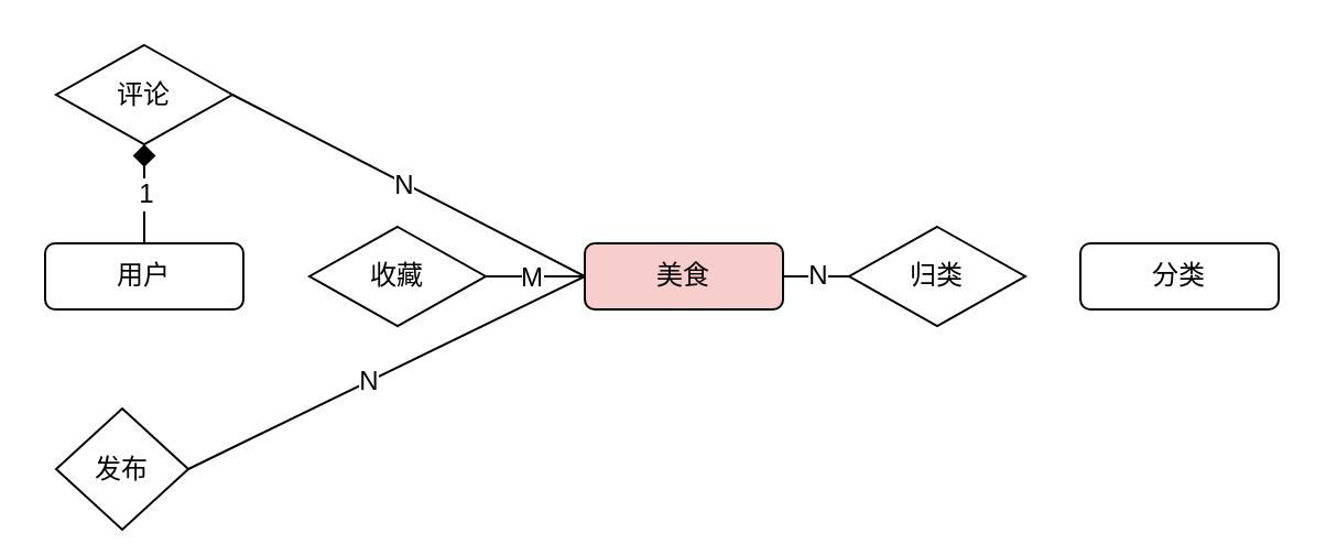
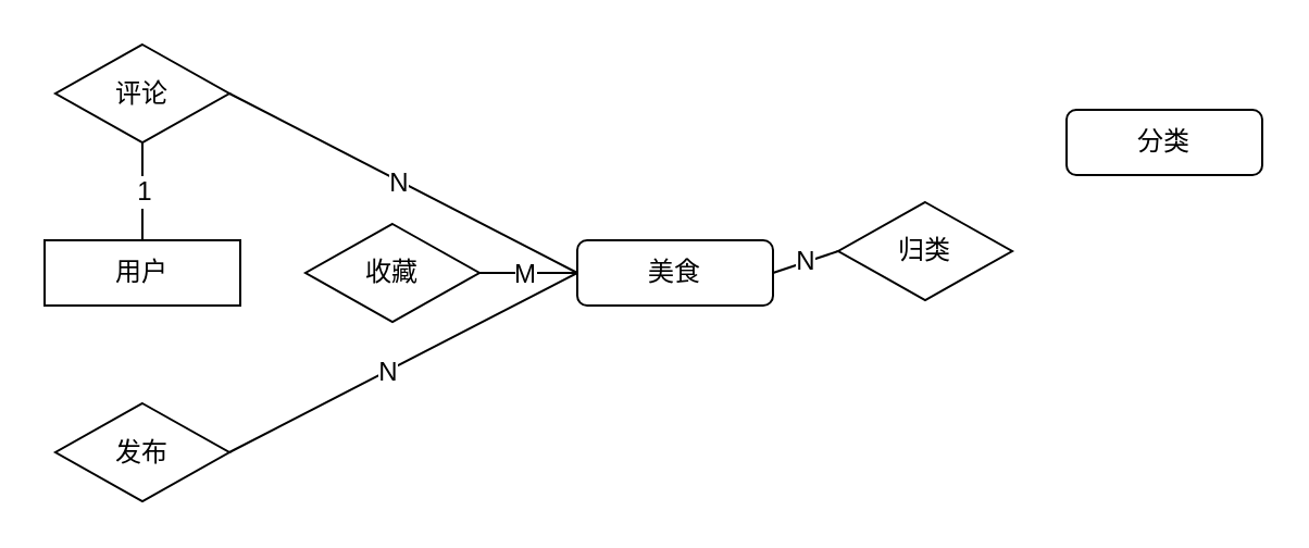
  <mxCell id="0" />
  <mxCell id="1" parent="0" />
- <mxCell id="2" value="用户" style="rounded=1;whiteSpace=wrap;html=1;" parent="1" vertex="1"><mxGeometry x="20" y="110" width="90" height="30" as="geometry" /></mxCell>
- <mxCell id="3" value="美食" style="rounded=1;whiteSpace=wrap;html=1;fillColor=#f8cecc;" parent="1" vertex="1"><mxGeometry x="265" y="110" width="90" height="30" as="geometry" /></mxCell>
+ <mxCell id="2" value="用户" style="whiteSpace=wrap;html=1;rounded=0;" parent="1" vertex="1"><mxGeometry x="20" y="110" width="90" height="30" as="geometry" /></mxCell>
+ <mxCell id="3" value="美食" style="rounded=1;whiteSpace=wrap;html=1;" parent="1" vertex="1"><mxGeometry x="265" y="110" width="90" height="30" as="geometry" /></mxCell>
  <mxCell id="4" value="收藏" style="rhombus;whiteSpace=wrap;html=1;" parent="1" vertex="1"><mxGeometry x="140" y="102.5" width="80" height="45" as="geometry" /></mxCell>
  <mxCell id="5" value="" style="endArrow=none;html=1;rounded=0;fontSize=12;startSize=8;endSize=8;curved=1;exitX=1;exitY=0.5;exitDx=0;exitDy=0;entryX=0;entryY=0.5;entryDx=0;entryDy=0;" parent="1" source="4" target="3" edge="1"><mxGeometry width="50" height="50" relative="1" as="geometry"><mxPoint x="275" y="265" as="sourcePoint" /><mxPoint x="245" y="125" as="targetPoint" /></mxGeometry></mxCell>
  <mxCell id="6" value="M" style="edgeLabel;html=1;align=center;verticalAlign=middle;resizable=0;points=[];fontSize=12;" parent="5" vertex="1" connectable="0"><mxGeometry x="-0.12" relative="1" as="geometry"><mxPoint as="offset" /></mxGeometry></mxCell>
  <mxCell id="7" value="评论" style="rhombus;whiteSpace=wrap;html=1;" parent="1" vertex="1"><mxGeometry x="25" y="20" width="80" height="45" as="geometry" /></mxCell>
- <mxCell id="8" value="" style="endArrow=diamond;html=1;rounded=0;fontSize=12;startSize=8;endSize=8;curved=1;entryX=0.5;entryY=1;entryDx=0;entryDy=0;exitX=0.5;exitY=0;exitDx=0;exitDy=0;" parent="1" source="2" target="7" edge="1"><mxGeometry width="50" height="50" relative="1" as="geometry"><mxPoint x="275" y="265" as="sourcePoint" /><mxPoint x="325" y="215" as="targetPoint" /></mxGeometry></mxCell>
+ <mxCell id="8" value="" style="endArrow=none;html=1;rounded=0;fontSize=12;startSize=8;endSize=8;curved=1;entryX=0.5;entryY=1;entryDx=0;entryDy=0;exitX=0.5;exitY=0;exitDx=0;exitDy=0;" parent="1" source="2" target="7" edge="1"><mxGeometry width="50" height="50" relative="1" as="geometry"><mxPoint x="275" y="265" as="sourcePoint" /><mxPoint x="325" y="215" as="targetPoint" /></mxGeometry></mxCell>
  <mxCell id="9" value="1" style="edgeLabel;html=1;align=center;verticalAlign=middle;resizable=0;points=[];fontSize=12;" parent="8" vertex="1" connectable="0"><mxGeometry x="0.022" y="-3" relative="1" as="geometry"><mxPoint x="-3" as="offset" /></mxGeometry></mxCell>
  <mxCell id="10" value="" style="endArrow=none;html=1;rounded=0;fontSize=12;startSize=8;endSize=8;curved=1;exitX=1;exitY=0.5;exitDx=0;exitDy=0;entryX=0;entryY=0.5;entryDx=0;entryDy=0;" parent="1" source="7" target="3" edge="1"><mxGeometry width="50" height="50" relative="1" as="geometry"><mxPoint x="275" y="265" as="sourcePoint" /><mxPoint x="325" y="215" as="targetPoint" /></mxGeometry></mxCell>
  <mxCell id="11" value="N" style="edgeLabel;html=1;align=center;verticalAlign=middle;resizable=0;points=[];fontSize=12;" parent="10" vertex="1" connectable="0"><mxGeometry x="-0.029" relative="1" as="geometry"><mxPoint y="1" as="offset" /></mxGeometry></mxCell>
- <mxCell id="12" value="发布" style="rhombus;whiteSpace=wrap;html=1;" parent="1" vertex="1"><mxGeometry x="25" y="185" width="60" height="55" as="geometry" /></mxCell>
+ <mxCell id="12" value="发布" style="rhombus;whiteSpace=wrap;html=1;" parent="1" vertex="1"><mxGeometry x="25" y="185" width="80" height="45" as="geometry" /></mxCell>
  <mxCell id="13" value="" style="endArrow=none;html=1;rounded=0;fontSize=12;startSize=8;endSize=8;curved=1;exitX=1;exitY=0.5;exitDx=0;exitDy=0;entryX=0;entryY=0.5;entryDx=0;entryDy=0;" parent="1" source="12" target="3" edge="1"><mxGeometry width="50" height="50" relative="1" as="geometry"><mxPoint x="275" y="265" as="sourcePoint" /><mxPoint x="140" y="207.5" as="targetPoint" /></mxGeometry></mxCell>
  <mxCell id="14" value="N" style="edgeLabel;html=1;align=center;verticalAlign=middle;resizable=0;points=[];fontSize=12;" parent="13" vertex="1" connectable="0"><mxGeometry x="-0.086" y="1" relative="1" as="geometry"><mxPoint y="1" as="offset" /></mxGeometry></mxCell>
- <mxCell id="15" value="归类" style="rhombus;whiteSpace=wrap;html=1;" parent="1" vertex="1"><mxGeometry x="385" y="102.5" width="80" height="45" as="geometry" /></mxCell>
- <mxCell id="16" value="分类" style="rounded=1;whiteSpace=wrap;html=1;" parent="1" vertex="1"><mxGeometry x="490" y="110" width="90" height="30" as="geometry" /></mxCell>
+ <mxCell id="15" value="归类" style="rhombus;whiteSpace=wrap;html=1;" parent="1" vertex="1"><mxGeometry x="385" y="92.5" width="80" height="45" as="geometry" /></mxCell>
+ <mxCell id="16" value="分类" style="rounded=1;whiteSpace=wrap;html=1;" parent="1" vertex="1"><mxGeometry x="490" y="50" width="90" height="30" as="geometry" /></mxCell>
  <mxCell id="17" value="" style="endArrow=none;html=1;rounded=0;fontSize=12;startSize=8;endSize=8;curved=1;exitX=1;exitY=0.5;exitDx=0;exitDy=0;entryX=0;entryY=0.5;entryDx=0;entryDy=0;" parent="1" target="15" edge="1"><mxGeometry width="50" height="50" relative="1" as="geometry"><mxPoint x="355" y="125" as="sourcePoint" /><mxPoint x="450" y="57.5" as="targetPoint" /></mxGeometry></mxCell>
  <mxCell id="18" value="N" style="edgeLabel;html=1;align=center;verticalAlign=middle;resizable=0;points=[];fontSize=12;" parent="17" vertex="1" connectable="0"><mxGeometry y="2" relative="1" as="geometry"><mxPoint y="1" as="offset" /></mxGeometry></mxCell>
